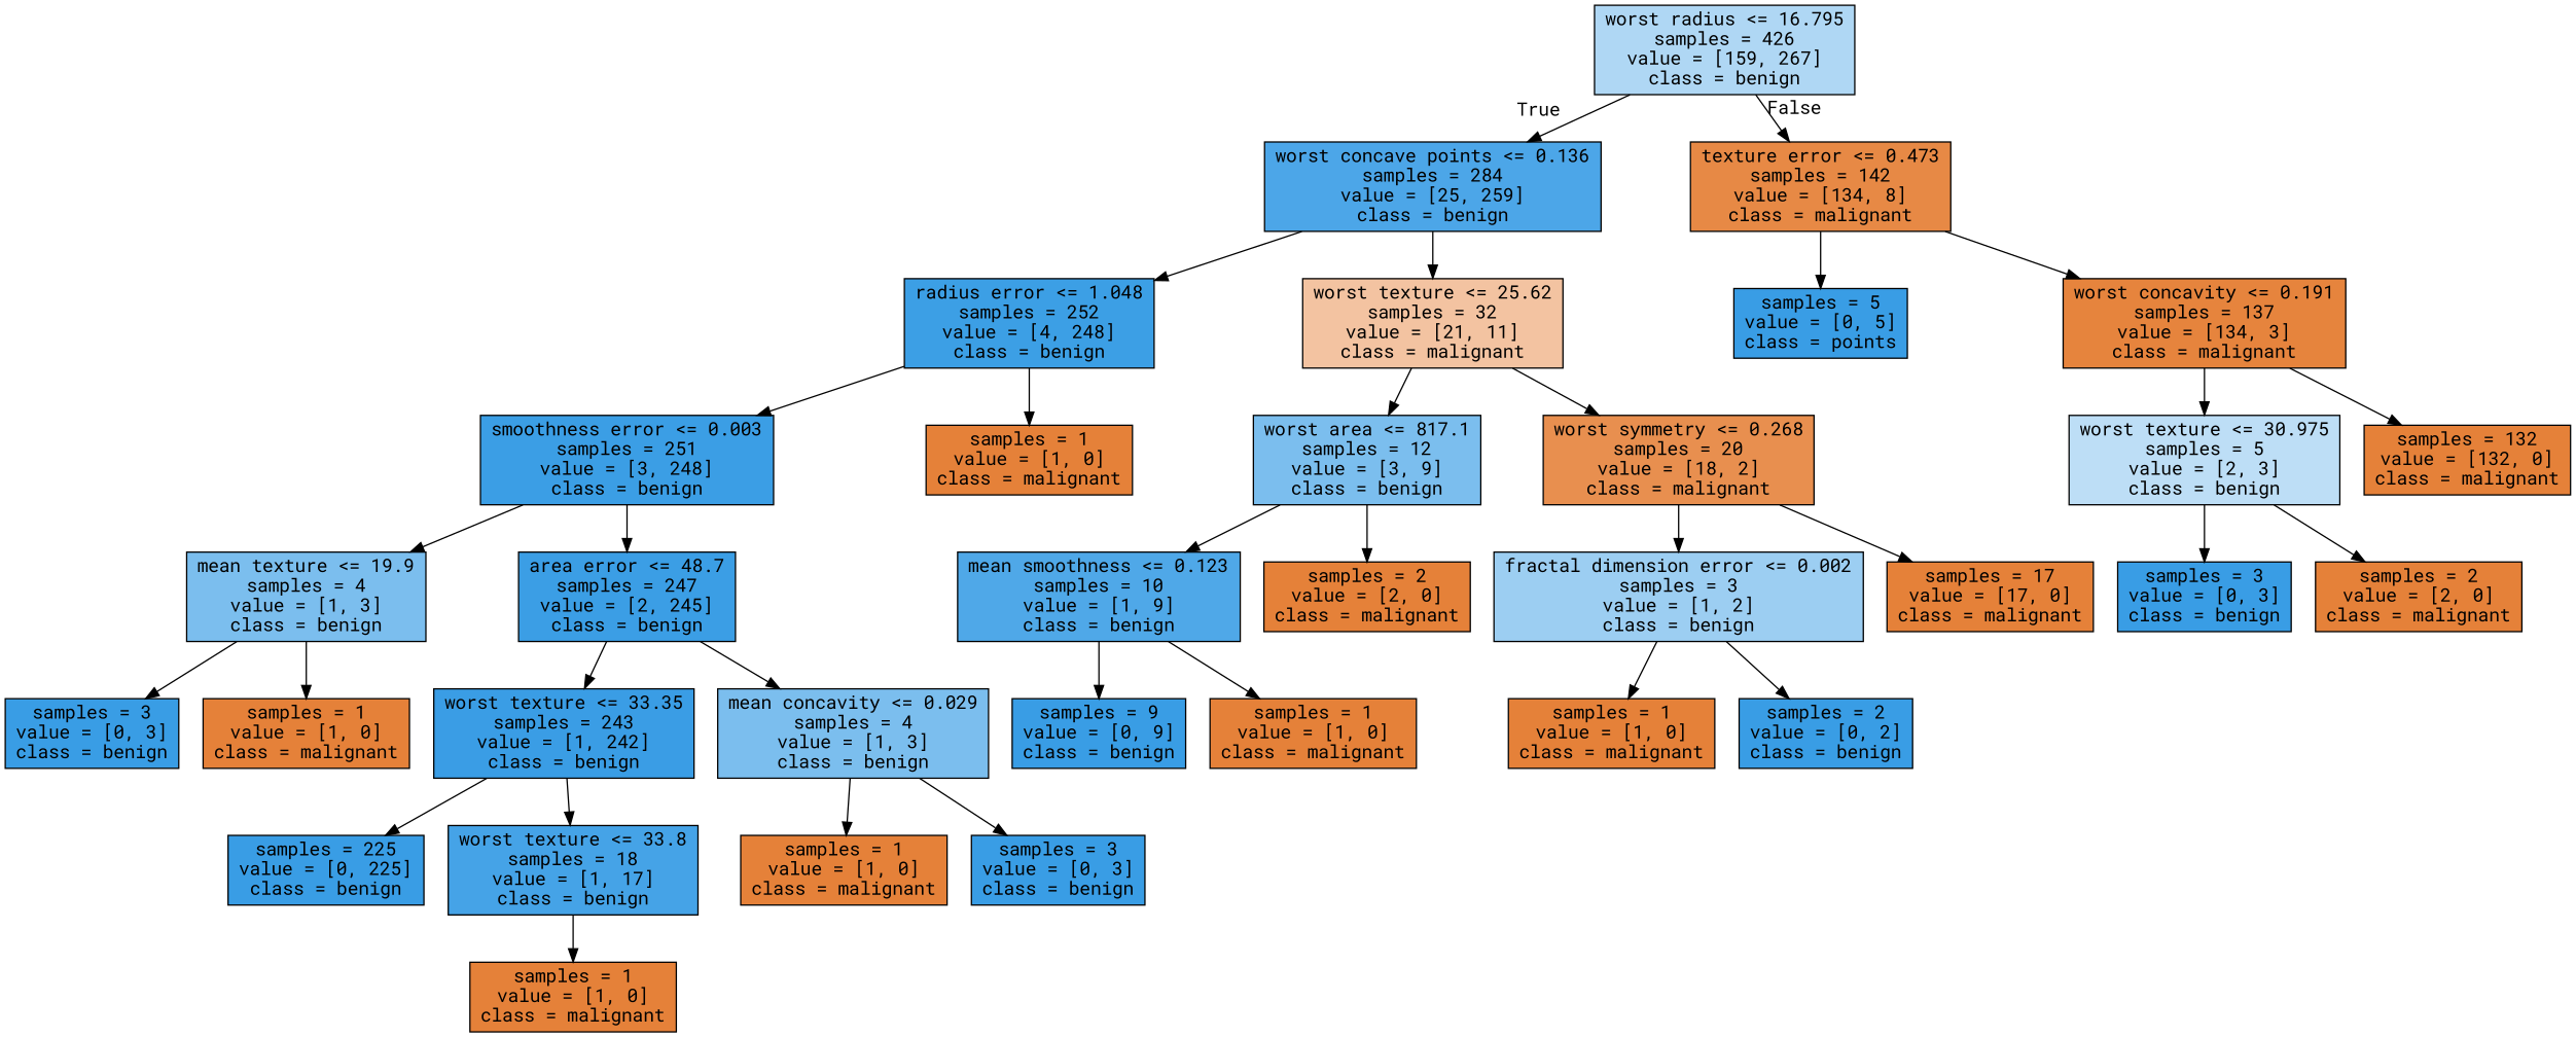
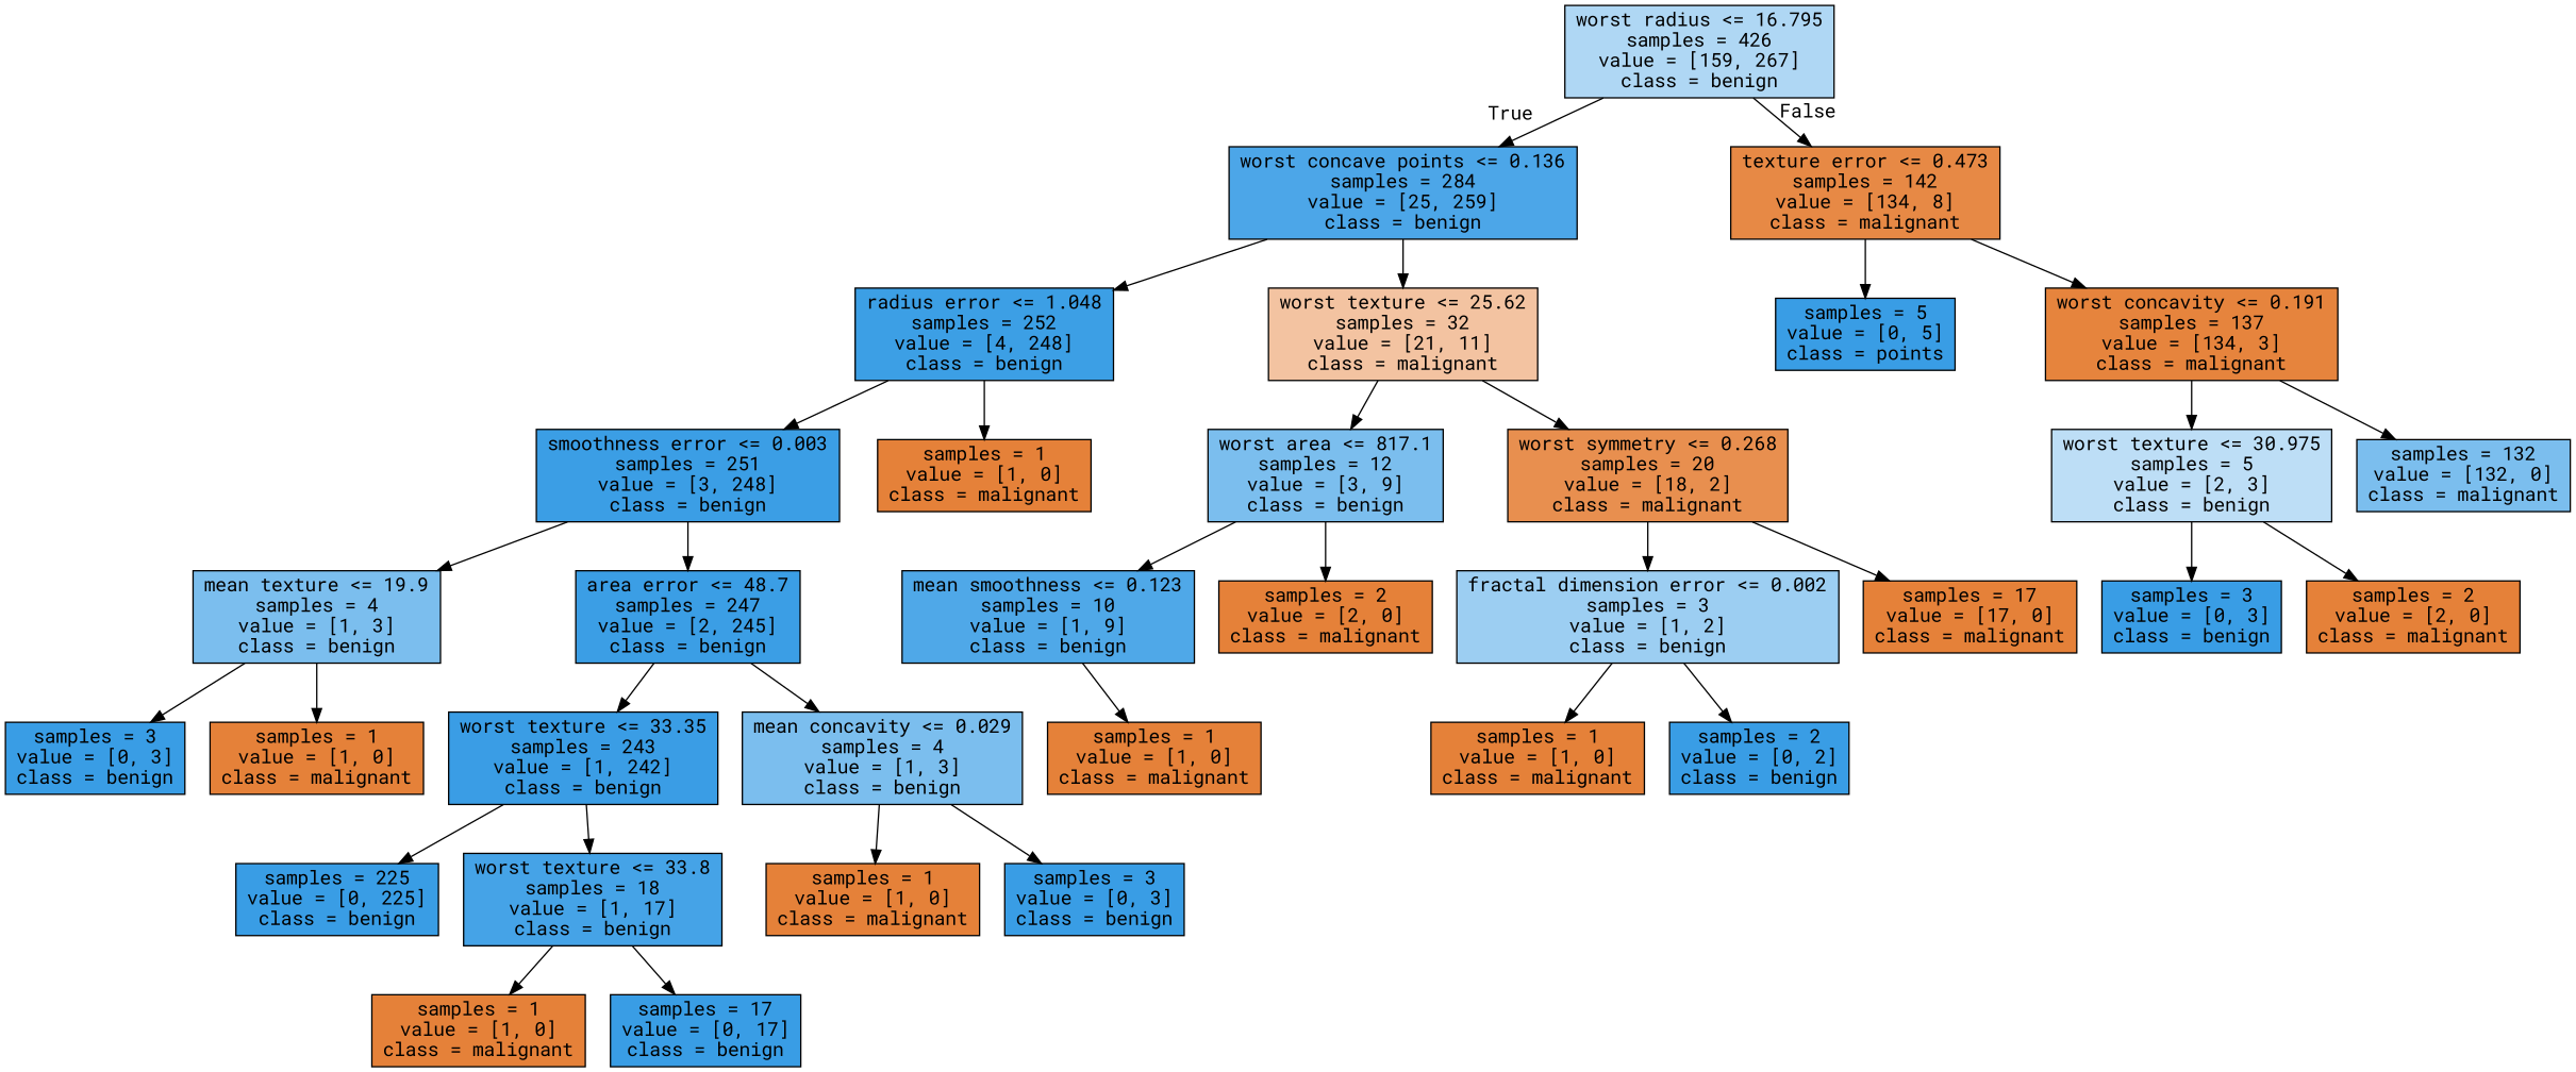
  digraph {
    fontname="Roboto Mono"
    node [color=black fillcolor="#e58139" fontname="Roboto Mono" shape=box style=filled]
    edge [fontname="Roboto Mono"]
    n1 [fillcolor="#afd7f4" label="worst radius <= 16.795\nsamples = 426\nvalue = [159, 267]\nclass = benign"]
    n2 [fillcolor="#4ca6e8" label="worst concave points <= 0.136\nsamples = 284\nvalue = [25, 259]\nclass = benign"]
    n3 [fillcolor="#e78945" label="texture error <= 0.473\nsamples = 142\nvalue = [134, 8]\nclass = malignant"]
    n4 [fillcolor="#3c9fe5" label="radius error <= 1.048\nsamples = 252\nvalue = [4, 248]\nclass = benign"]
    n5 [fillcolor="#f3c3a1" label="worst texture <= 25.62\nsamples = 32\nvalue = [21, 11]\nclass = malignant"]
    n6 [fillcolor="#399de5" label="samples = 5\nvalue = [0, 5]\nclass = points"]
    n7 [fillcolor="#e6843d" label="worst concavity <= 0.191\nsamples = 137\nvalue = [134, 3]\nclass = malignant"]
    n8 [fillcolor="#3b9ee5" label="smoothness error <= 0.003\nsamples = 251\nvalue = [3, 248]\nclass = benign"]
    n9 [label="samples = 1\nvalue = [1, 0]\nclass = malignant"]
    n10 [fillcolor="#7bbeee" label="worst area <= 817.1\nsamples = 12\nvalue = [3, 9]\nclass = benign"]
    n11 [fillcolor="#e88f4f" label="worst symmetry <= 0.268\nsamples = 20\nvalue = [18, 2]\nclass = malignant"]
    n12 [fillcolor="#7bbeee" label="mean texture <= 19.9\nsamples = 4\nvalue = [1, 3]\nclass = benign"]
    n13 [fillcolor="#3b9ee5" label="area error <= 48.7\nsamples = 247\nvalue = [2, 245]\nclass = benign"]
    n14 [fillcolor="#399de5" label="samples = 3\nvalue = [0, 3]\nclass = benign"]
    n15 [label="samples = 1\nvalue = [1, 0]\nclass = malignant"]
    n16 [fillcolor="#3a9de5" label="worst texture <= 33.35\nsamples = 243\nvalue = [1, 242]\nclass = benign"]
    n17 [fillcolor="#7bbeee" label="mean concavity <= 0.029\nsamples = 4\nvalue = [1, 3]\nclass = benign"]
    n18 [fillcolor="#399de5" label="samples = 225\nvalue = [0, 225]\nclass = benign"]
    n19 [fillcolor="#45a3e7" label="worst texture <= 33.8\nsamples = 18\nvalue = [1, 17]\nclass = benign"]
    n20 [label="samples = 1\nvalue = [1, 0]\nclass = malignant"]
    n21 [fillcolor="#399de5" label="samples = 3\nvalue = [0, 3]\nclass = benign"]
    n22 [label="samples = 1\nvalue = [1, 0]\nclass = malignant"]
+   n23 [fillcolor="#399de5" label="samples = 17\nvalue = [0, 17]\nclass = benign"]
    n24 [fillcolor="#4fa8e8" label="mean smoothness <= 0.123\nsamples = 10\nvalue = [1, 9]\nclass = benign"]
    n25 [label="samples = 2\nvalue = [2, 0]\nclass = malignant"]
    n26 [fillcolor="#9ccef2" label="fractal dimension error <= 0.002\nsamples = 3\nvalue = [1, 2]\nclass = benign"]
    n27 [label="samples = 17\nvalue = [17, 0]\nclass = malignant"]
-   n28 [fillcolor="#399de5" label="samples = 9\nvalue = [0, 9]\nclass = benign"]
    n29 [label="samples = 1\nvalue = [1, 0]\nclass = malignant"]
    n30 [label="samples = 1\nvalue = [1, 0]\nclass = malignant"]
    n31 [fillcolor="#399de5" label="samples = 2\nvalue = [0, 2]\nclass = benign"]
    n32 [fillcolor="#bddef6" label="worst texture <= 30.975\nsamples = 5\nvalue = [2, 3]\nclass = benign"]
-   n33 [label="samples = 132\nvalue = [132, 0]\nclass = malignant"]
+   n33 [fillcolor="#7bbeee" label="samples = 132\nvalue = [132, 0]\nclass = malignant"]
    n34 [fillcolor="#399de5" label="samples = 3\nvalue = [0, 3]\nclass = benign"]
    n35 [label="samples = 2\nvalue = [2, 0]\nclass = malignant"]
    n1 -> n2 [headlabel=True labelangle=45 labeldistance=2.5]
    n1 -> n3 [headlabel=False labelangle=-45 labeldistance=2.5]
    n2 -> n4
    n2 -> n5
    n3 -> n6
    n3 -> n7
    n4 -> n8
    n4 -> n9
    n5 -> n10
    n5 -> n11
    n7 -> n32
    n7 -> n33
    n8 -> n12
    n8 -> n13
    n10 -> n24
    n10 -> n25
    n11 -> n26
    n11 -> n27
    n12 -> n14
    n12 -> n15
    n13 -> n16
    n13 -> n17
    n16 -> n18
    n16 -> n19
    n17 -> n20
    n17 -> n21
    n19 -> n22
-   n24 -> n28
+   n19 -> n23
    n24 -> n29
    n26 -> n30
    n26 -> n31
    n32 -> n34
    n32 -> n35
  }
